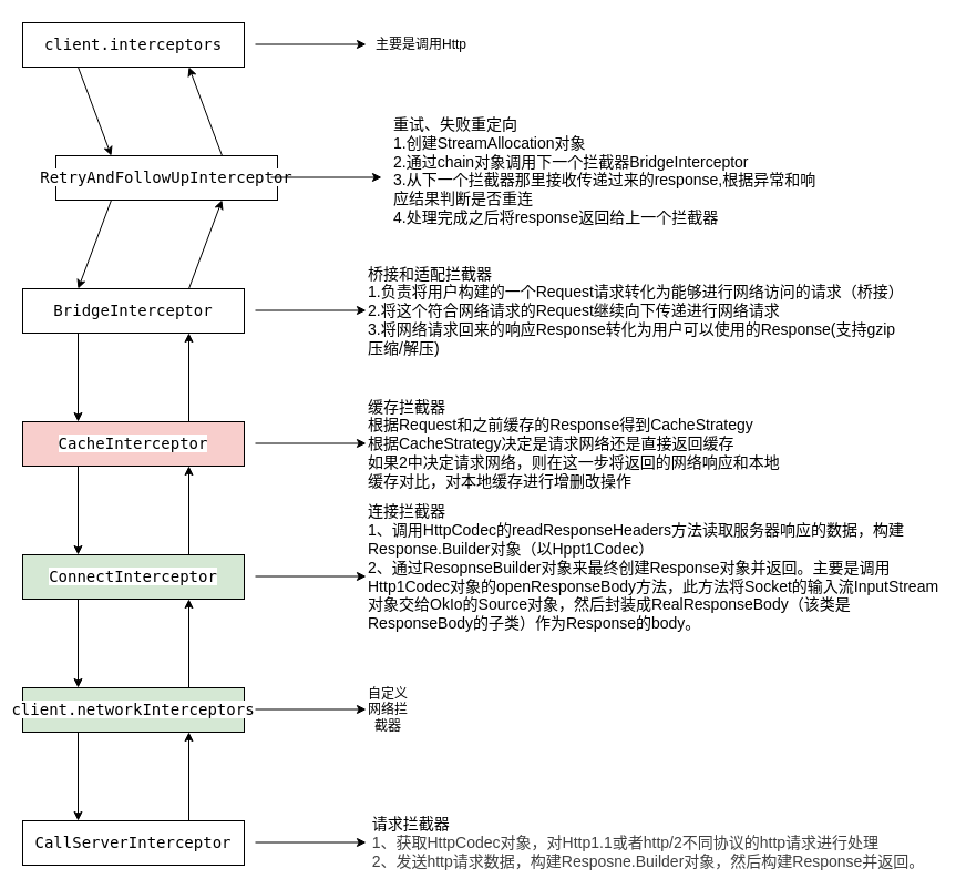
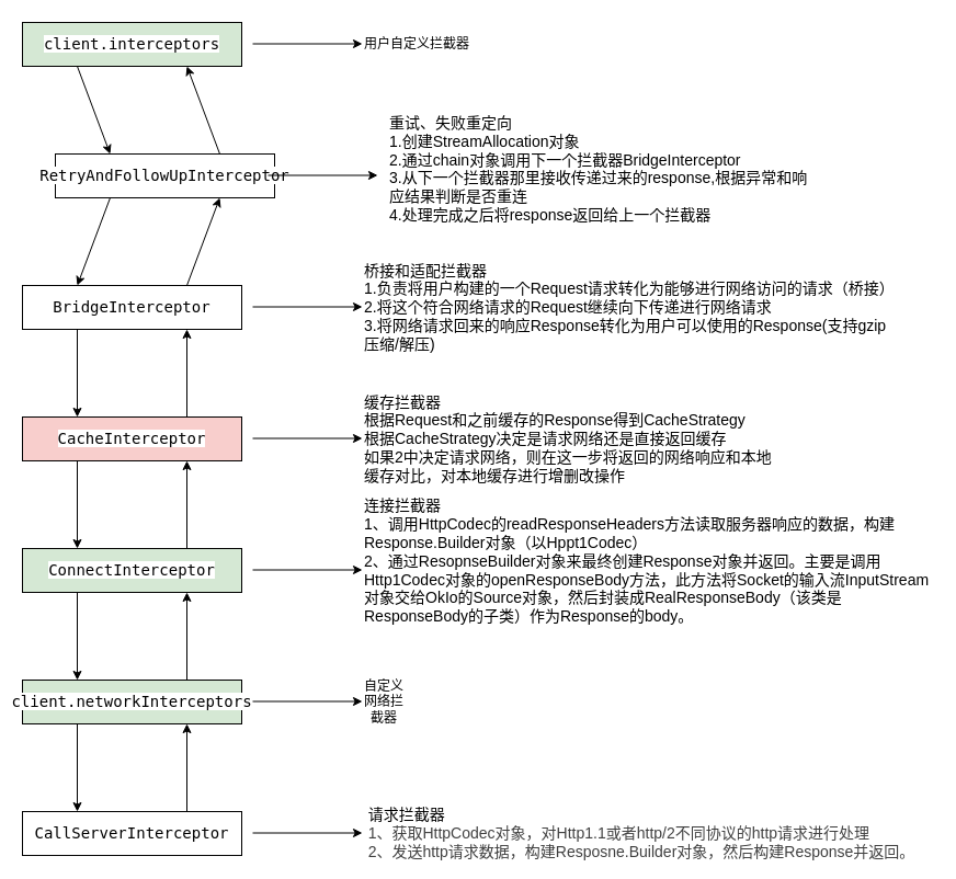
  <mxCell id="0" />
  <mxCell id="1" parent="0" />
- <mxCell id="2" value="&lt;pre style=&quot;font-family: &amp;#34;jetbrains mono&amp;#34; , monospace ; font-size: 10.5pt&quot;&gt;&lt;span style=&quot;background-color: rgb(255 , 255 , 255)&quot;&gt;client.interceptors&lt;/span&gt;&lt;/pre&gt;" style="rounded=0;whiteSpace=wrap;html=1;" vertex="1" parent="1"><mxGeometry x="20" y="20" width="200" height="40" as="geometry" /></mxCell>
+ <mxCell id="2" value="&lt;pre style=&quot;font-family: &amp;#34;jetbrains mono&amp;#34; , monospace ; font-size: 10.5pt&quot;&gt;&lt;span style=&quot;background-color: rgb(255 , 255 , 255)&quot;&gt;client.interceptors&lt;/span&gt;&lt;/pre&gt;" style="rounded=0;whiteSpace=wrap;html=1;fillColor=#d5e8d4;" vertex="1" parent="1"><mxGeometry x="20" y="20" width="200" height="40" as="geometry" /></mxCell>
  <mxCell id="3" value="&lt;pre style=&quot;font-family: &amp;#34;jetbrains mono&amp;#34; , monospace ; font-size: 10.5pt&quot;&gt;&lt;pre style=&quot;font-family: &amp;#34;jetbrains mono&amp;#34; , monospace ; font-size: 10.5pt&quot;&gt;&lt;span style=&quot;background-color: rgb(255 , 255 , 255)&quot;&gt;RetryAndFollowUpInterceptor&lt;/span&gt;&lt;/pre&gt;&lt;/pre&gt;" style="rounded=0;whiteSpace=wrap;html=1;" vertex="1" parent="1"><mxGeometry x="50" y="140" width="200" height="40" as="geometry" /></mxCell>
  <mxCell id="4" value="&lt;pre style=&quot;font-family: &amp;#34;jetbrains mono&amp;#34; , monospace ; font-size: 10.5pt&quot;&gt;&lt;pre style=&quot;font-family: &amp;#34;jetbrains mono&amp;#34; , monospace ; font-size: 10.5pt&quot;&gt;&lt;span style=&quot;background-color: rgb(255 , 255 , 255)&quot;&gt;CacheInterceptor&lt;/span&gt;&lt;/pre&gt;&lt;/pre&gt;" style="rounded=0;whiteSpace=wrap;html=1;fillColor=#f8cecc;" vertex="1" parent="1"><mxGeometry x="20" y="380" width="200" height="40" as="geometry" /></mxCell>
  <mxCell id="5" value="&lt;pre style=&quot;font-family: &amp;#34;jetbrains mono&amp;#34; , monospace ; font-size: 10.5pt&quot;&gt;&lt;pre style=&quot;font-family: &amp;#34;jetbrains mono&amp;#34; , monospace ; font-size: 10.5pt&quot;&gt;&lt;span style=&quot;background-color: rgb(255 , 255 , 255)&quot;&gt;BridgeInterceptor&lt;/span&gt;&lt;/pre&gt;&lt;/pre&gt;" style="rounded=0;whiteSpace=wrap;html=1;" vertex="1" parent="1"><mxGeometry x="20" y="260" width="200" height="40" as="geometry" /></mxCell>
  <mxCell id="6" value="&lt;pre style=&quot;font-family: &amp;#34;jetbrains mono&amp;#34; , monospace ; font-size: 10.5pt&quot;&gt;&lt;pre style=&quot;font-family: &amp;#34;jetbrains mono&amp;#34; , monospace ; font-size: 10.5pt&quot;&gt;&lt;span style=&quot;background-color: rgb(255 , 255 , 255)&quot;&gt;ConnectInterceptor&lt;/span&gt;&lt;/pre&gt;&lt;/pre&gt;" style="rounded=0;whiteSpace=wrap;html=1;fillColor=#d5e8d4;" vertex="1" parent="1"><mxGeometry x="20" y="500" width="200" height="40" as="geometry" /></mxCell>
  <mxCell id="7" value="&lt;pre style=&quot;font-family: &amp;#34;jetbrains mono&amp;#34; , monospace ; font-size: 10.5pt&quot;&gt;&lt;pre style=&quot;font-family: &amp;#34;jetbrains mono&amp;#34; , monospace ; font-size: 10.5pt&quot;&gt;&lt;span style=&quot;background-color: rgb(255 , 255 , 255)&quot;&gt;client.networkInterceptors&lt;/span&gt;&lt;/pre&gt;&lt;/pre&gt;" style="rounded=0;whiteSpace=wrap;html=1;fillColor=#d5e8d4;" vertex="1" parent="1"><mxGeometry x="20" y="620" width="200" height="40" as="geometry" /></mxCell>
  <mxCell id="8" value="&lt;pre style=&quot;font-family: &amp;#34;jetbrains mono&amp;#34; , monospace ; font-size: 10.5pt&quot;&gt;&lt;pre style=&quot;font-family: &amp;#34;jetbrains mono&amp;#34; , monospace ; font-size: 10.5pt&quot;&gt;&lt;span style=&quot;background-color: rgb(255 , 255 , 255)&quot;&gt;CallServerInterceptor&lt;/span&gt;&lt;/pre&gt;&lt;/pre&gt;" style="rounded=0;whiteSpace=wrap;html=1;" vertex="1" parent="1"><mxGeometry x="20" y="740" width="200" height="40" as="geometry" /></mxCell>
  <mxCell id="9" value="" style="endArrow=classic;html=1;exitX=0.25;exitY=1;exitDx=0;exitDy=0;entryX=0.25;entryY=0;entryDx=0;entryDy=0;" edge="1" parent="1" source="2" target="3"><mxGeometry width="50" height="50" relative="1" as="geometry"><mxPoint x="70" y="100" as="sourcePoint" /><mxPoint x="59" y="140" as="targetPoint" /></mxGeometry></mxCell>
  <mxCell id="10" value="" style="endArrow=classic;html=1;exitX=0.25;exitY=1;exitDx=0;exitDy=0;entryX=0.25;entryY=0;entryDx=0;entryDy=0;" edge="1" parent="1" source="5" target="4"><mxGeometry width="50" height="50" relative="1" as="geometry"><mxPoint x="80" y="410" as="sourcePoint" /><mxPoint x="80" y="478" as="targetPoint" /></mxGeometry></mxCell>
  <mxCell id="11" value="" style="endArrow=classic;html=1;exitX=0.25;exitY=1;exitDx=0;exitDy=0;entryX=0.25;entryY=0;entryDx=0;entryDy=0;" edge="1" parent="1" source="4" target="6"><mxGeometry width="50" height="50" relative="1" as="geometry"><mxPoint x="80" y="575" as="sourcePoint" /><mxPoint x="100" y="440" as="targetPoint" /></mxGeometry></mxCell>
  <mxCell id="12" value="" style="endArrow=classic;html=1;exitX=0.25;exitY=1;exitDx=0;exitDy=0;entryX=0.25;entryY=0;entryDx=0;entryDy=0;" edge="1" parent="1" source="3" target="5"><mxGeometry width="50" height="50" relative="1" as="geometry"><mxPoint x="60" y="180" as="sourcePoint" /><mxPoint x="60" y="220" as="targetPoint" /></mxGeometry></mxCell>
  <mxCell id="13" value="" style="endArrow=classic;html=1;exitX=0.25;exitY=1;exitDx=0;exitDy=0;entryX=0.25;entryY=0;entryDx=0;entryDy=0;" edge="1" parent="1" source="6" target="7"><mxGeometry width="50" height="50" relative="1" as="geometry"><mxPoint x="290" y="730" as="sourcePoint" /><mxPoint x="340" y="680" as="targetPoint" /></mxGeometry></mxCell>
  <mxCell id="14" value="" style="endArrow=classic;html=1;exitX=0.25;exitY=1;exitDx=0;exitDy=0;entryX=0.25;entryY=0;entryDx=0;entryDy=0;" edge="1" parent="1" source="7" target="8"><mxGeometry width="50" height="50" relative="1" as="geometry"><mxPoint x="290" y="770" as="sourcePoint" /><mxPoint x="340" y="720" as="targetPoint" /></mxGeometry></mxCell>
  <mxCell id="15" value="" style="endArrow=classic;html=1;exitX=0.75;exitY=0;exitDx=0;exitDy=0;entryX=0.75;entryY=1;entryDx=0;entryDy=0;" edge="1" parent="1" source="8" target="7"><mxGeometry width="50" height="50" relative="1" as="geometry"><mxPoint x="290" y="490" as="sourcePoint" /><mxPoint x="340" y="440" as="targetPoint" /></mxGeometry></mxCell>
  <mxCell id="16" value="" style="endArrow=classic;html=1;exitX=0.75;exitY=0;exitDx=0;exitDy=0;entryX=0.75;entryY=1;entryDx=0;entryDy=0;" edge="1" parent="1" source="7" target="6"><mxGeometry width="50" height="50" relative="1" as="geometry"><mxPoint x="290" y="450" as="sourcePoint" /><mxPoint x="340" y="400" as="targetPoint" /></mxGeometry></mxCell>
  <mxCell id="17" value="" style="endArrow=classic;html=1;exitX=0.75;exitY=0;exitDx=0;exitDy=0;entryX=0.75;entryY=1;entryDx=0;entryDy=0;" edge="1" parent="1" source="6" target="4"><mxGeometry width="50" height="50" relative="1" as="geometry"><mxPoint x="290" y="410" as="sourcePoint" /><mxPoint x="340" y="360" as="targetPoint" /></mxGeometry></mxCell>
  <mxCell id="18" value="" style="endArrow=classic;html=1;exitX=0.75;exitY=0;exitDx=0;exitDy=0;entryX=0.75;entryY=1;entryDx=0;entryDy=0;" edge="1" parent="1" source="4" target="5"><mxGeometry width="50" height="50" relative="1" as="geometry"><mxPoint x="290" y="370" as="sourcePoint" /><mxPoint x="340" y="320" as="targetPoint" /></mxGeometry></mxCell>
  <mxCell id="19" value="" style="endArrow=classic;html=1;exitX=0.75;exitY=0;exitDx=0;exitDy=0;entryX=0.75;entryY=1;entryDx=0;entryDy=0;" edge="1" parent="1" source="5" target="3"><mxGeometry width="50" height="50" relative="1" as="geometry"><mxPoint x="240" y="200" as="sourcePoint" /><mxPoint x="340" y="180" as="targetPoint" /></mxGeometry></mxCell>
  <mxCell id="20" value="" style="endArrow=classic;html=1;exitX=0.75;exitY=0;exitDx=0;exitDy=0;entryX=0.75;entryY=1;entryDx=0;entryDy=0;" edge="1" parent="1" source="3" target="2"><mxGeometry width="50" height="50" relative="1" as="geometry"><mxPoint x="290" y="330" as="sourcePoint" /><mxPoint x="170" y="100" as="targetPoint" /></mxGeometry></mxCell>
  <mxCell id="21" value="" style="endArrow=classic;html=1;" edge="1" parent="1"><mxGeometry relative="1" as="geometry"><mxPoint x="230" y="39.5" as="sourcePoint" /><mxPoint x="330" y="39.5" as="targetPoint" /></mxGeometry></mxCell>
- <mxCell id="22" value="主要是调用Http" style="text;html=1;strokeColor=none;fillColor=none;align=center;verticalAlign=middle;whiteSpace=wrap;rounded=0;" vertex="1" parent="1"><mxGeometry x="330" y="30" width="100" height="20" as="geometry" /></mxCell>
+ <mxCell id="22" value="用户自定义拦截器" style="text;html=1;strokeColor=none;fillColor=none;align=center;verticalAlign=middle;whiteSpace=wrap;rounded=0;" vertex="1" parent="1"><mxGeometry x="330" y="30" width="100" height="20" as="geometry" /></mxCell>
  <mxCell id="23" value="" style="endArrow=classic;html=1;" edge="1" parent="1"><mxGeometry relative="1" as="geometry"><mxPoint x="244" y="159.5" as="sourcePoint" /><mxPoint x="344" y="159.5" as="targetPoint" /></mxGeometry></mxCell>
  <mxCell id="24" value="" style="endArrow=classic;html=1;" edge="1" parent="1"><mxGeometry relative="1" as="geometry"><mxPoint x="230" y="279.5" as="sourcePoint" /><mxPoint x="330" y="279.5" as="targetPoint" /></mxGeometry></mxCell>
  <mxCell id="25" value="&lt;font style=&quot;font-size: 14px&quot;&gt;桥接和适配拦截器&lt;br&gt;&lt;/font&gt;&lt;div style=&quot;font-size: 14px&quot;&gt;&lt;div&gt;&lt;font style=&quot;font-size: 14px&quot;&gt;1.负责将用户构建的一个Request请求转化为能够进行网络访问的请求（桥接）&lt;br&gt;2.将这个符合网络请求的Request继续向下传递进行网络请求&lt;br&gt;3.将网络请求回来的响应Response转化为用户可以使用的Response(支持gzip压缩/解压)&lt;/font&gt;&lt;/div&gt;&lt;/div&gt;" style="text;html=1;strokeColor=none;fillColor=none;align=left;verticalAlign=middle;whiteSpace=wrap;rounded=0;" vertex="1" parent="1"><mxGeometry x="330" y="270" width="490" height="20" as="geometry" /></mxCell>
  <mxCell id="26" value="" style="endArrow=classic;html=1;" edge="1" parent="1"><mxGeometry relative="1" as="geometry"><mxPoint x="230" y="399.5" as="sourcePoint" /><mxPoint x="330" y="399.5" as="targetPoint" /></mxGeometry></mxCell>
  <mxCell id="27" value="&lt;span style=&quot;font-size: 14px&quot;&gt;缓存拦截器&lt;/span&gt;&lt;br&gt;&lt;span style=&quot;font-size: 14px&quot;&gt;根据Request和之前缓存的Response得到CacheStrategy&lt;/span&gt;&lt;br&gt;&lt;span style=&quot;font-size: 14px&quot;&gt;根据CacheStrategy决定是请求网络还是直接返回缓存&lt;/span&gt;&lt;br&gt;&lt;span style=&quot;font-size: 14px&quot;&gt;如果2中决定请求网络，则在这一步将返回的网络响应和本地缓存对比，对本地缓存进行增删改操作&lt;/span&gt;" style="text;html=1;strokeColor=none;fillColor=none;align=left;verticalAlign=middle;whiteSpace=wrap;rounded=0;" vertex="1" parent="1"><mxGeometry x="330" y="390" width="380" height="20" as="geometry" /></mxCell>
  <mxCell id="28" value="" style="endArrow=classic;html=1;" edge="1" parent="1"><mxGeometry relative="1" as="geometry"><mxPoint x="230" y="519.5" as="sourcePoint" /><mxPoint x="330" y="519.5" as="targetPoint" /></mxGeometry></mxCell>
  <mxCell id="29" value="&lt;font style=&quot;font-size: 14px&quot;&gt;连接拦截器&lt;br&gt;&lt;/font&gt;&lt;div style=&quot;font-size: 14px&quot;&gt;&lt;div&gt;&lt;font style=&quot;font-size: 14px&quot;&gt;1、调用HttpCodec的readResponseHeaders方法读取服务器响应的数据，构建Response.Builder对象（以Hppt1Codec）&lt;br&gt;2、通过ResopnseBuilder对象来最终创建Response对象并返回。主要是调用Http1Codec对象的openResponseBody方法，此方法将Socket的输入流InputStream对象交给OkIo的Source对象，然后封装成RealResponseBody（该类是ResponseBody的子类）作为Response的body。&lt;/font&gt;&lt;/div&gt;&lt;br&gt;&lt;/div&gt;" style="text;html=1;strokeColor=none;fillColor=none;align=left;verticalAlign=middle;whiteSpace=wrap;rounded=0;" vertex="1" parent="1"><mxGeometry x="330" y="510" width="520" height="20" as="geometry" /></mxCell>
  <mxCell id="30" value="" style="endArrow=classic;html=1;" edge="1" parent="1"><mxGeometry relative="1" as="geometry"><mxPoint x="230" y="639.5" as="sourcePoint" /><mxPoint x="330" y="639.5" as="targetPoint" /></mxGeometry></mxCell>
  <mxCell id="31" value="自定义网络拦截器" style="text;html=1;strokeColor=none;fillColor=none;align=center;verticalAlign=middle;whiteSpace=wrap;rounded=0;" vertex="1" parent="1"><mxGeometry x="330" y="630" width="40" height="20" as="geometry" /></mxCell>
  <mxCell id="32" value="" style="endArrow=classic;html=1;" edge="1" parent="1"><mxGeometry relative="1" as="geometry"><mxPoint x="230" y="759.5" as="sourcePoint" /><mxPoint x="330" y="759.5" as="targetPoint" /></mxGeometry></mxCell>
  <mxCell id="33" value="&lt;div style=&quot;text-align: left&quot;&gt;&lt;span style=&quot;font-size: 14px&quot;&gt;请求拦截器&lt;/span&gt;&lt;/div&gt;&lt;font style=&quot;font-size: 14px&quot;&gt;&lt;div style=&quot;text-align: left&quot;&gt;&lt;span style=&quot;background-color: rgb(255 , 255 , 255) ; color: rgb(64 , 64 , 64) ; font-family: , , &amp;#34;apple color emoji&amp;#34; , &amp;#34;segoe ui emoji&amp;#34; , &amp;#34;segoe ui symbol&amp;#34; , &amp;#34;segoe ui&amp;#34; , &amp;#34;pingfang sc&amp;#34; , &amp;#34;hiragino sans gb&amp;#34; , &amp;#34;microsoft yahei&amp;#34; , &amp;#34;helvetica neue&amp;#34; , &amp;#34;helvetica&amp;#34; , &amp;#34;arial&amp;#34; , sans-serif&quot;&gt;1、获取HttpCodec对象，对Http1.1或者http/2不同协议的http请求进行处理&lt;/span&gt;&lt;/div&gt;&lt;span style=&quot;color: rgb(64 , 64 , 64) ; font-family: , , &amp;#34;apple color emoji&amp;#34; , &amp;#34;segoe ui emoji&amp;#34; , &amp;#34;segoe ui symbol&amp;#34; , &amp;#34;segoe ui&amp;#34; , &amp;#34;pingfang sc&amp;#34; , &amp;#34;hiragino sans gb&amp;#34; , &amp;#34;microsoft yahei&amp;#34; , &amp;#34;helvetica neue&amp;#34; , &amp;#34;helvetica&amp;#34; , &amp;#34;arial&amp;#34; , sans-serif ; background-color: rgb(255 , 255 , 255)&quot;&gt;&lt;div style=&quot;text-align: left&quot;&gt;2、发送http请求数据，构建Resposne.Builder对象，然后构建Response并返回。&lt;/div&gt;&lt;/span&gt;&lt;/font&gt;" style="text;html=1;strokeColor=none;fillColor=none;align=center;verticalAlign=middle;whiteSpace=wrap;rounded=0;" vertex="1" parent="1"><mxGeometry x="330" y="750" width="510" height="20" as="geometry" /></mxCell>
  <mxCell id="34" value="&lt;pre style=&quot;font-size: 14px&quot;&gt;&lt;div&gt;&lt;span style=&quot;font-family: &amp;#34;helvetica&amp;#34; ; white-space: normal&quot;&gt;重试、失败重定向&lt;/span&gt;&lt;/div&gt;&lt;font style=&quot;font-size: 14px&quot;&gt;&lt;div&gt;&lt;span style=&quot;font-family: &amp;#34;helvetica&amp;#34; ; white-space: normal&quot;&gt;1.创建StreamAllocation对象&lt;/span&gt;&lt;/div&gt;&lt;/font&gt;&lt;font style=&quot;font-size: 14px&quot;&gt;&lt;div&gt;&lt;span style=&quot;font-family: &amp;#34;helvetica&amp;#34; ; white-space: normal&quot;&gt;2.通过chain对象调用下一个拦截器BridgeInterceptor&lt;/span&gt;&lt;/div&gt;&lt;/font&gt;&lt;font style=&quot;font-size: 14px&quot;&gt;&lt;div&gt;&lt;span style=&quot;font-family: &amp;#34;helvetica&amp;#34; ; white-space: normal&quot;&gt;3.从下一个拦截器那里接收传递过来的response,根据异常和响应结果判断是否重连&lt;/span&gt;&lt;/div&gt;&lt;/font&gt;&lt;font style=&quot;font-size: 14px&quot;&gt;&lt;div&gt;&lt;span style=&quot;font-family: &amp;#34;helvetica&amp;#34; ; white-space: normal&quot;&gt;4.处理完成之后将response返回给上一个拦截器&lt;/span&gt;&lt;/div&gt;&lt;/font&gt;&lt;/pre&gt;&lt;div style=&quot;font-size: 14px&quot;&gt;&lt;br&gt;&lt;/div&gt;" style="text;html=1;strokeColor=none;fillColor=none;spacing=5;spacingTop=-20;whiteSpace=wrap;overflow=hidden;rounded=0;align=left;" vertex="1" parent="1"><mxGeometry x="350" y="100" width="390" height="120" as="geometry" /></mxCell>
